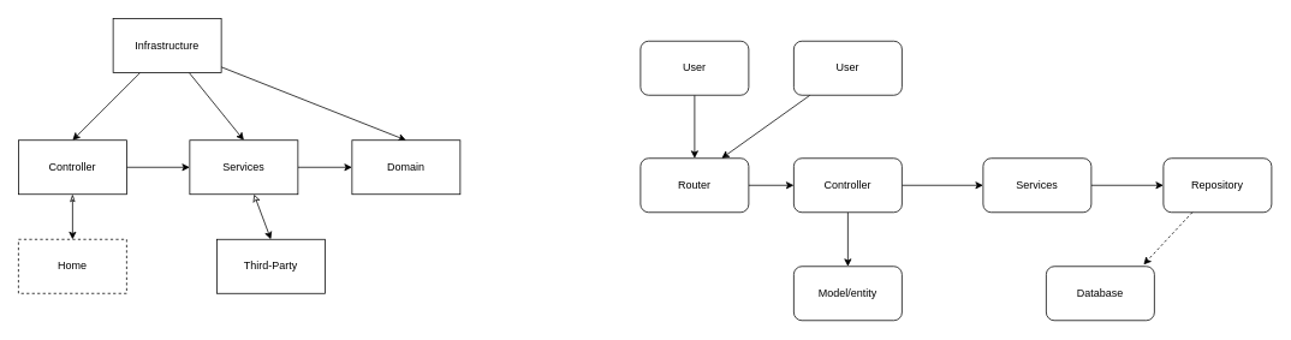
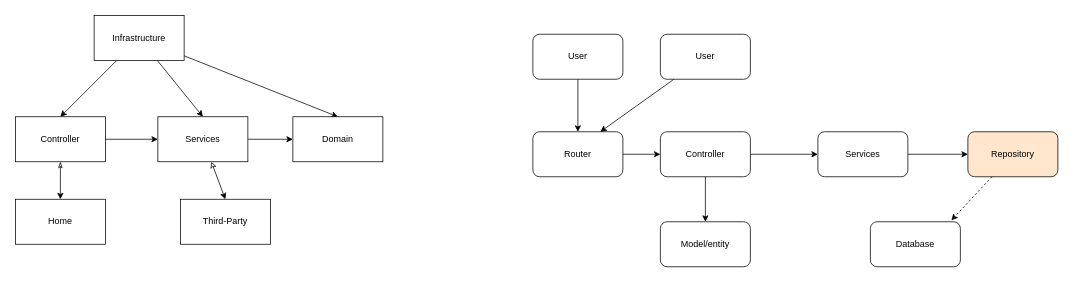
  <mxCell id="0" />
  <mxCell id="1" parent="0" />
  <mxCell id="2" style="edgeStyle=none;html=1;entryX=0.5;entryY=0;entryDx=0;entryDy=0;" parent="1" source="5" target="8" edge="1"><mxGeometry relative="1" as="geometry" /></mxCell>
  <mxCell id="3" style="edgeStyle=none;html=1;entryX=0.5;entryY=0;entryDx=0;entryDy=0;" parent="1" source="5" target="11" edge="1"><mxGeometry relative="1" as="geometry" /></mxCell>
  <mxCell id="4" style="edgeStyle=none;html=1;entryX=0.5;entryY=0;entryDx=0;entryDy=0;" parent="1" source="5" target="12" edge="1"><mxGeometry relative="1" as="geometry" /></mxCell>
  <mxCell id="5" value="Infrastructure" style="rounded=0;whiteSpace=wrap;html=1;" parent="1" vertex="1"><mxGeometry x="125" y="20" width="120" height="60" as="geometry" /></mxCell>
  <mxCell id="6" style="edgeStyle=none;html=1;entryX=0;entryY=0.5;entryDx=0;entryDy=0;" parent="1" source="8" target="11" edge="1"><mxGeometry relative="1" as="geometry" /></mxCell>
  <mxCell id="7" style="edgeStyle=none;html=1;entryX=0.5;entryY=0;entryDx=0;entryDy=0;startArrow=classicThin;startFill=0;" parent="1" source="8" target="13" edge="1"><mxGeometry relative="1" as="geometry" /></mxCell>
  <mxCell id="8" value="Controller" style="rounded=0;whiteSpace=wrap;html=1;" parent="1" vertex="1"><mxGeometry x="20" y="155" width="120" height="60" as="geometry" /></mxCell>
  <mxCell id="9" style="edgeStyle=none;html=1;" parent="1" source="11" target="12" edge="1"><mxGeometry relative="1" as="geometry" /></mxCell>
  <mxCell id="10" style="edgeStyle=none;html=1;entryX=0.5;entryY=0;entryDx=0;entryDy=0;startArrow=classic;startFill=0;" parent="1" source="11" target="14" edge="1"><mxGeometry relative="1" as="geometry" /></mxCell>
  <mxCell id="11" value="Services" style="rounded=0;whiteSpace=wrap;html=1;" parent="1" vertex="1"><mxGeometry x="210" y="155" width="120" height="60" as="geometry" /></mxCell>
  <mxCell id="12" value="Domain" style="rounded=0;whiteSpace=wrap;html=1;" parent="1" vertex="1"><mxGeometry x="390" y="155" width="120" height="60" as="geometry" /></mxCell>
- <mxCell id="13" value="Home" style="rounded=0;whiteSpace=wrap;html=1;dashed=1;" parent="1" vertex="1"><mxGeometry x="20" y="265" width="120" height="60" as="geometry" /></mxCell>
+ <mxCell id="13" value="Home" style="rounded=0;whiteSpace=wrap;html=1;" parent="1" vertex="1"><mxGeometry x="20" y="265" width="120" height="60" as="geometry" /></mxCell>
  <mxCell id="14" value="Third-Party" style="rounded=0;whiteSpace=wrap;html=1;" parent="1" vertex="1"><mxGeometry x="240" y="265" width="120" height="60" as="geometry" /></mxCell>
  <mxCell id="15" style="edgeStyle=none;html=1;entryX=0.5;entryY=0;entryDx=0;entryDy=0;" edge="1" parent="1" source="16" target="18"><mxGeometry relative="1" as="geometry" /></mxCell>
  <mxCell id="16" value="User" style="rounded=1;whiteSpace=wrap;html=1;" vertex="1" parent="1"><mxGeometry x="710" y="45" width="120" height="60" as="geometry" /></mxCell>
  <mxCell id="17" style="edgeStyle=none;html=1;" edge="1" parent="1" source="18" target="21"><mxGeometry relative="1" as="geometry" /></mxCell>
  <mxCell id="18" value="Router" style="rounded=1;whiteSpace=wrap;html=1;" vertex="1" parent="1"><mxGeometry x="710" y="175" width="120" height="60" as="geometry" /></mxCell>
  <mxCell id="19" style="edgeStyle=none;html=1;" edge="1" parent="1" source="21" target="23"><mxGeometry relative="1" as="geometry" /></mxCell>
  <mxCell id="20" style="edgeStyle=none;html=1;entryX=0.5;entryY=0;entryDx=0;entryDy=0;" edge="1" parent="1" source="21" target="25"><mxGeometry relative="1" as="geometry" /></mxCell>
  <mxCell id="21" value="Controller" style="rounded=1;whiteSpace=wrap;html=1;" vertex="1" parent="1"><mxGeometry x="880" y="175" width="120" height="60" as="geometry" /></mxCell>
  <mxCell id="22" style="edgeStyle=none;html=1;entryX=0;entryY=0.5;entryDx=0;entryDy=0;" edge="1" parent="1" source="23" target="24"><mxGeometry relative="1" as="geometry" /></mxCell>
  <mxCell id="23" value="Services" style="rounded=1;whiteSpace=wrap;html=1;" vertex="1" parent="1"><mxGeometry x="1090" y="175" width="120" height="60" as="geometry" /></mxCell>
- <mxCell id="24" value="Repository" style="rounded=1;whiteSpace=wrap;html=1;" vertex="1" parent="1"><mxGeometry x="1290" y="175" width="120" height="60" as="geometry" /></mxCell>
+ <mxCell id="24" value="Repository" style="rounded=1;whiteSpace=wrap;html=1;fillColor=#ffe6cc;" vertex="1" parent="1"><mxGeometry x="1290" y="175" width="120" height="60" as="geometry" /></mxCell>
  <mxCell id="25" value="Model/entity" style="rounded=1;whiteSpace=wrap;html=1;" vertex="1" parent="1"><mxGeometry x="880" y="295" width="120" height="60" as="geometry" /></mxCell>
  <mxCell id="26" value="Database" style="rounded=1;whiteSpace=wrap;html=1;" vertex="1" parent="1"><mxGeometry x="1160" y="295" width="120" height="60" as="geometry" /></mxCell>
  <mxCell id="27" style="edgeStyle=none;html=1;entryX=0.75;entryY=0;entryDx=0;entryDy=0;" edge="1" parent="1" source="28" target="18"><mxGeometry relative="1" as="geometry" /></mxCell>
  <mxCell id="28" value="User" style="rounded=1;whiteSpace=wrap;html=1;" vertex="1" parent="1"><mxGeometry x="880" y="45" width="120" height="60" as="geometry" /></mxCell>
  <mxCell id="29" style="edgeStyle=none;html=1;entryX=0.9;entryY=-0.033;entryDx=0;entryDy=0;entryPerimeter=0;dashed=1;" edge="1" parent="1" source="24" target="26"><mxGeometry relative="1" as="geometry" /></mxCell>
